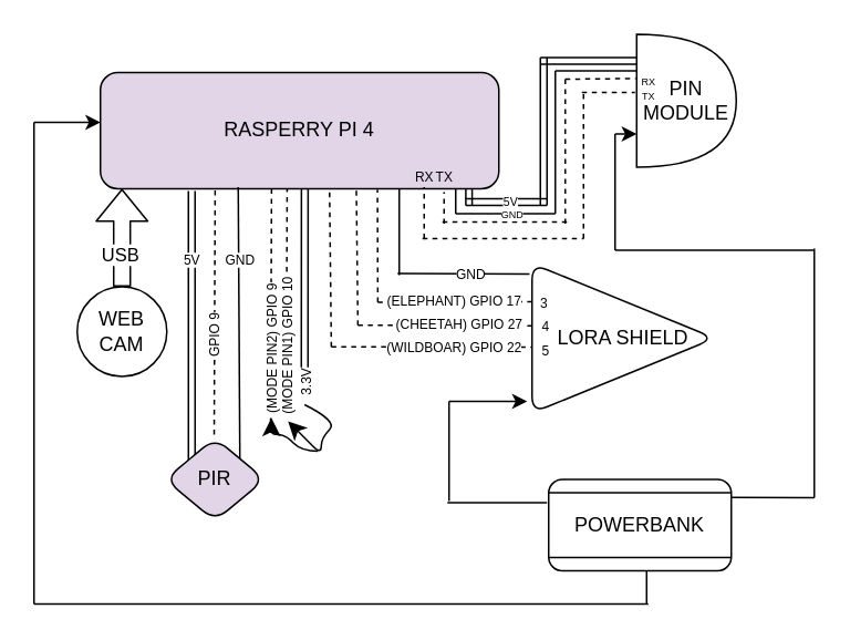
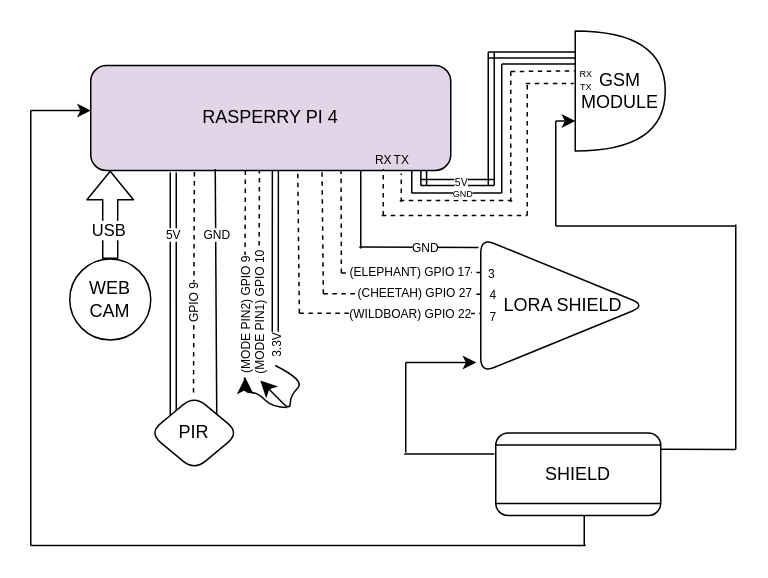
  <mxCell id="0" />
  <mxCell id="1" parent="0" />
  <mxCell id="2" value="" style="endArrow=none;dashed=1;html=1;rounded=1;entryX=0.038;entryY=0.569;entryDx=0;entryDy=0;entryPerimeter=0;labelBackgroundColor=none;fontColor=default;" parent="1" edge="1"><mxGeometry width="50" height="50" relative="1" as="geometry"><mxPoint x="215.08" y="195.17" as="sourcePoint" /><mxPoint x="323.26" y="195.54" as="targetPoint" /></mxGeometry></mxCell>
  <mxCell id="3" value="(CHEETAH) GPIO 27" style="edgeLabel;html=1;align=center;verticalAlign=middle;resizable=0;points=[];fontSize=8;rounded=1;labelBackgroundColor=default;" parent="2" vertex="1" connectable="0"><mxGeometry x="0.237" y="-1" relative="1" as="geometry"><mxPoint x="-7" y="-2" as="offset" /></mxGeometry></mxCell>
  <mxCell id="4" value="LORA SHIELD" style="triangle;whiteSpace=wrap;html=1;rotation=0;rounded=1;labelBackgroundColor=none;" parent="1" vertex="1"><mxGeometry x="320" y="158" width="110" height="90" as="geometry" /></mxCell>
  <mxCell id="5" value="RASPERRY PI 4" style="rounded=1;whiteSpace=wrap;html=1;labelBackgroundColor=none;fillColor=#e1d5e7;" parent="1" vertex="1"><mxGeometry x="60" y="43" width="240" height="70" as="geometry" /></mxCell>
  <mxCell id="6" value="WEB CAM" style="ellipse;whiteSpace=wrap;html=1;aspect=fixed;rounded=1;labelBackgroundColor=none;" parent="1" vertex="1"><mxGeometry x="46" y="172" width="54" height="54" as="geometry" /></mxCell>
- <mxCell id="7" value="POWERBANK" style="shape=process;whiteSpace=wrap;html=1;backgroundOutline=1;direction=south;rounded=1;labelBackgroundColor=none;" parent="1" vertex="1"><mxGeometry x="330" y="288" width="110" height="55" as="geometry" /></mxCell>
+ <mxCell id="7" value="SHIELD" style="shape=process;whiteSpace=wrap;html=1;backgroundOutline=1;direction=south;rounded=1;labelBackgroundColor=none;" parent="1" vertex="1"><mxGeometry x="330" y="288" width="110" height="55" as="geometry" /></mxCell>
  <mxCell id="8" value="" style="shape=flexArrow;endArrow=classic;html=1;rounded=1;entryX=0.104;entryY=1;entryDx=0;entryDy=0;entryPerimeter=0;exitX=0.5;exitY=0;exitDx=0;exitDy=0;labelBackgroundColor=none;fontColor=default;" parent="1" source="6" edge="1"><mxGeometry width="50" height="50" relative="1" as="geometry"><mxPoint x="68" y="203" as="sourcePoint" /><mxPoint x="72.96" y="113" as="targetPoint" /></mxGeometry></mxCell>
  <mxCell id="9" value="USB" style="edgeLabel;html=1;align=center;verticalAlign=middle;resizable=0;points=[];rounded=1;labelBackgroundColor=default;" parent="8" vertex="1" connectable="0"><mxGeometry x="-0.311" y="4" relative="1" as="geometry"><mxPoint x="3" as="offset" /></mxGeometry></mxCell>
  <mxCell id="10" value="" style="endArrow=none;dashed=1;html=1;rounded=1;entryX=0.895;entryY=0.989;entryDx=0;entryDy=0;entryPerimeter=0;labelBackgroundColor=none;fontColor=default;" parent="1" edge="1"><mxGeometry width="50" height="50" relative="1" as="geometry"><mxPoint x="227.08" y="181.33" as="sourcePoint" /><mxPoint x="226.88" y="113.56" as="targetPoint" /></mxGeometry></mxCell>
  <mxCell id="11" value="" style="endArrow=none;dashed=1;html=1;rounded=1;labelBackgroundColor=none;fontColor=default;" parent="1" edge="1"><mxGeometry width="50" height="50" relative="1" as="geometry"><mxPoint x="227.08" y="181.33" as="sourcePoint" /><mxPoint x="320" y="181" as="targetPoint" /></mxGeometry></mxCell>
  <mxCell id="12" value="(ELEPHANT) GPIO 17" style="edgeLabel;html=1;align=center;verticalAlign=middle;resizable=0;points=[];fontSize=8;rounded=1;labelBackgroundColor=default;" parent="11" vertex="1" connectable="0"><mxGeometry x="-0.507" y="1" relative="1" as="geometry"><mxPoint x="22" as="offset" /></mxGeometry></mxCell>
  <mxCell id="13" value="" style="endArrow=none;dashed=1;html=1;rounded=1;entryX=0.842;entryY=0.981;entryDx=0;entryDy=0;entryPerimeter=0;labelBackgroundColor=none;fontColor=default;" parent="1" edge="1"><mxGeometry width="50" height="50" relative="1" as="geometry"><mxPoint x="215.08" y="195.17" as="sourcePoint" /><mxPoint x="214.16" y="113" as="targetPoint" /></mxGeometry></mxCell>
- <mxCell id="14" value="PIN MODULE" style="shape=or;whiteSpace=wrap;html=1;direction=east;rounded=1;labelBackgroundColor=none;" parent="1" vertex="1"><mxGeometry x="383" y="20" width="60" height="80" as="geometry" /></mxCell>
+ <mxCell id="14" value="GSM MODULE" style="shape=or;whiteSpace=wrap;html=1;direction=east;rounded=1;labelBackgroundColor=none;" parent="1" vertex="1"><mxGeometry x="383" y="20" width="60" height="80" as="geometry" /></mxCell>
  <mxCell id="15" value="" style="endArrow=none;dashed=1;html=1;rounded=1;labelBackgroundColor=none;fontColor=default;" parent="1" edge="1"><mxGeometry width="50" height="50" relative="1" as="geometry"><mxPoint x="199.08" y="208.17" as="sourcePoint" /><mxPoint x="198" y="114" as="targetPoint" /></mxGeometry></mxCell>
  <mxCell id="16" value="" style="endArrow=none;dashed=1;html=1;rounded=1;entryX=0.027;entryY=0.711;entryDx=0;entryDy=0;entryPerimeter=0;labelBackgroundColor=none;fontColor=default;" parent="1" edge="1"><mxGeometry width="50" height="50" relative="1" as="geometry"><mxPoint x="199.08" y="208.17" as="sourcePoint" /><mxPoint x="320.05" y="208.32" as="targetPoint" /></mxGeometry></mxCell>
  <mxCell id="17" value="(WILDBOAR) GPIO 22" style="edgeLabel;html=1;align=center;verticalAlign=middle;resizable=0;points=[];fontSize=8;rounded=1;labelBackgroundColor=default;" parent="16" vertex="1" connectable="0"><mxGeometry x="-0.472" y="-2" relative="1" as="geometry"><mxPoint x="41" y="-2" as="offset" /></mxGeometry></mxCell>
  <mxCell id="18" value="" style="endArrow=none;dashed=1;html=1;rounded=1;labelBackgroundColor=none;fontColor=default;" parent="1" edge="1"><mxGeometry width="50" height="50" relative="1" as="geometry"><mxPoint x="255" y="143" as="sourcePoint" /><mxPoint x="255" y="112" as="targetPoint" /></mxGeometry></mxCell>
  <mxCell id="19" value="" style="endArrow=none;dashed=1;html=1;rounded=1;entryX=-0.008;entryY=0.108;entryDx=0;entryDy=0;entryPerimeter=0;labelBackgroundColor=none;fontColor=default;" parent="1" edge="1"><mxGeometry width="50" height="50" relative="1" as="geometry"><mxPoint x="340" y="47" as="sourcePoint" /><mxPoint x="382.52" y="46.64" as="targetPoint" /></mxGeometry></mxCell>
  <mxCell id="20" value="" style="endArrow=none;dashed=1;html=1;rounded=1;labelBackgroundColor=none;fontColor=default;" parent="1" edge="1"><mxGeometry width="50" height="50" relative="1" as="geometry"><mxPoint x="340" y="134" as="sourcePoint" /><mxPoint x="340" y="45" as="targetPoint" /></mxGeometry></mxCell>
  <mxCell id="21" value="" style="endArrow=none;dashed=1;html=1;rounded=1;labelBackgroundColor=none;fontColor=default;" parent="1" edge="1"><mxGeometry width="50" height="50" relative="1" as="geometry"><mxPoint x="350" y="55" as="sourcePoint" /><mxPoint x="382" y="55" as="targetPoint" /></mxGeometry></mxCell>
  <mxCell id="22" value="" style="endArrow=none;dashed=1;html=1;rounded=1;labelBackgroundColor=none;fontColor=default;" parent="1" edge="1"><mxGeometry width="50" height="50" relative="1" as="geometry"><mxPoint x="351" y="143" as="sourcePoint" /><mxPoint x="351" y="54" as="targetPoint" /></mxGeometry></mxCell>
  <mxCell id="23" value="" style="endArrow=none;html=1;rounded=1;entryX=0.75;entryY=1;entryDx=0;entryDy=0;labelBackgroundColor=none;fontColor=default;" parent="1" target="5" edge="1"><mxGeometry width="50" height="50" relative="1" as="geometry"><mxPoint x="240" y="165" as="sourcePoint" /><mxPoint x="290" y="73" as="targetPoint" /></mxGeometry></mxCell>
  <mxCell id="24" value="" style="endArrow=none;html=1;rounded=1;entryX=-0.005;entryY=0.17;entryDx=0;entryDy=0;entryPerimeter=0;labelBackgroundColor=none;fontColor=default;" parent="1" edge="1"><mxGeometry width="50" height="50" relative="1" as="geometry"><mxPoint x="239" y="164" as="sourcePoint" /><mxPoint x="318.45" y="164.3" as="targetPoint" /></mxGeometry></mxCell>
  <mxCell id="25" value="GND" style="edgeLabel;html=1;align=center;verticalAlign=middle;resizable=0;points=[];fontSize=8;rounded=1;labelBackgroundColor=default;" parent="24" vertex="1" connectable="0"><mxGeometry x="0.108" relative="1" as="geometry"><mxPoint as="offset" /></mxGeometry></mxCell>
  <mxCell id="26" value="" style="endArrow=none;dashed=1;html=1;rounded=1;labelBackgroundColor=none;fontColor=default;" parent="1" edge="1"><mxGeometry width="50" height="50" relative="1" as="geometry"><mxPoint x="267" y="134" as="sourcePoint" /><mxPoint x="267" y="115" as="targetPoint" /></mxGeometry></mxCell>
  <mxCell id="27" value="TX" style="edgeLabel;html=1;align=center;verticalAlign=middle;resizable=0;points=[];fontSize=8;rounded=1;labelBackgroundColor=none;" parent="26" vertex="1" connectable="0"><mxGeometry x="0.579" y="1" relative="1" as="geometry"><mxPoint y="-14" as="offset" /></mxGeometry></mxCell>
  <mxCell id="28" value="" style="endArrow=none;dashed=1;html=1;rounded=1;labelBackgroundColor=none;fontColor=default;" parent="1" edge="1"><mxGeometry width="50" height="50" relative="1" as="geometry"><mxPoint x="266" y="133" as="sourcePoint" /><mxPoint x="341" y="133" as="targetPoint" /></mxGeometry></mxCell>
  <mxCell id="29" value="" style="endArrow=none;dashed=1;html=1;rounded=1;labelBackgroundColor=none;fontColor=default;" parent="1" edge="1"><mxGeometry width="50" height="50" relative="1" as="geometry"><mxPoint x="254" y="143" as="sourcePoint" /><mxPoint x="351" y="143" as="targetPoint" /></mxGeometry></mxCell>
  <mxCell id="30" value="" style="shape=link;html=1;rounded=1;labelBackgroundColor=none;fontColor=default;" parent="1" edge="1"><mxGeometry width="100" relative="1" as="geometry"><mxPoint x="325" y="36" as="sourcePoint" /><mxPoint x="383" y="36" as="targetPoint" /></mxGeometry></mxCell>
  <mxCell id="31" value="" style="shape=link;html=1;rounded=1;width=-3.793;labelBackgroundColor=none;fontColor=default;" parent="1" edge="1"><mxGeometry width="100" relative="1" as="geometry"><mxPoint x="282" y="123" as="sourcePoint" /><mxPoint x="282" y="113" as="targetPoint" /></mxGeometry></mxCell>
  <mxCell id="32" value="" style="shape=link;html=1;rounded=1;labelBackgroundColor=none;fontColor=default;" parent="1" edge="1"><mxGeometry width="100" relative="1" as="geometry"><mxPoint x="327" y="123" as="sourcePoint" /><mxPoint x="327" y="34" as="targetPoint" /></mxGeometry></mxCell>
  <mxCell id="33" value="" style="shape=link;html=1;rounded=1;labelBackgroundColor=none;fontColor=default;" parent="1" edge="1"><mxGeometry width="100" relative="1" as="geometry"><mxPoint x="280" y="121" as="sourcePoint" /><mxPoint x="329" y="121" as="targetPoint" /></mxGeometry></mxCell>
  <mxCell id="34" value="5V" style="edgeLabel;html=1;align=center;verticalAlign=middle;resizable=0;points=[];fontSize=7;rounded=1;labelBackgroundColor=default;" parent="33" vertex="1" connectable="0"><mxGeometry x="0.143" y="1" relative="1" as="geometry"><mxPoint x="-2" y="1" as="offset" /></mxGeometry></mxCell>
  <mxCell id="35" value="" style="endArrow=none;dashed=1;html=1;rounded=1;exitX=0.417;exitY=1.014;exitDx=0;exitDy=0;exitPerimeter=0;labelBackgroundColor=none;fontColor=default;" parent="1" edge="1"><mxGeometry width="50" height="50" relative="1" as="geometry"><mxPoint x="129.08" y="113.98" as="sourcePoint" /><mxPoint x="128.5" y="263" as="targetPoint" /></mxGeometry></mxCell>
  <mxCell id="36" value="GPIO 9" style="edgeLabel;html=1;align=center;verticalAlign=middle;resizable=0;points=[];fontSize=8;rotation=-90;rounded=1;labelBackgroundColor=default;" parent="35" vertex="1" connectable="0"><mxGeometry x="0.181" y="1" relative="1" as="geometry"><mxPoint x="-1" as="offset" /></mxGeometry></mxCell>
  <mxCell id="37" value="" style="endArrow=none;html=1;rounded=1;labelBackgroundColor=none;fontColor=default;" parent="1" edge="1"><mxGeometry width="50" height="50" relative="1" as="geometry"><mxPoint x="274" y="128" as="sourcePoint" /><mxPoint x="274" y="113" as="targetPoint" /></mxGeometry></mxCell>
  <mxCell id="38" value="" style="endArrow=none;html=1;rounded=1;labelBackgroundColor=none;fontColor=default;" parent="1" edge="1"><mxGeometry width="50" height="50" relative="1" as="geometry"><mxPoint x="274" y="128" as="sourcePoint" /><mxPoint x="334" y="128" as="targetPoint" /></mxGeometry></mxCell>
  <mxCell id="39" value="GND" style="edgeLabel;html=1;align=center;verticalAlign=middle;resizable=0;points=[];fontSize=6;rounded=1;labelBackgroundColor=default;" parent="38" vertex="1" connectable="0"><mxGeometry x="-0.467" y="-1" relative="1" as="geometry"><mxPoint x="17" y="-1" as="offset" /></mxGeometry></mxCell>
  <mxCell id="40" value="" style="endArrow=none;html=1;rounded=1;labelBackgroundColor=none;fontColor=default;" parent="1" edge="1"><mxGeometry width="50" height="50" relative="1" as="geometry"><mxPoint x="334" y="42" as="sourcePoint" /><mxPoint x="383" y="42" as="targetPoint" /></mxGeometry></mxCell>
  <mxCell id="41" value="" style="endArrow=none;html=1;rounded=1;labelBackgroundColor=none;fontColor=default;" parent="1" edge="1"><mxGeometry width="50" height="50" relative="1" as="geometry"><mxPoint x="334" y="128" as="sourcePoint" /><mxPoint x="334" y="42" as="targetPoint" /></mxGeometry></mxCell>
  <mxCell id="42" value="" style="endArrow=none;dashed=1;html=1;rounded=1;labelBackgroundColor=none;fontColor=default;" parent="1" edge="1"><mxGeometry width="50" height="50" relative="1" as="geometry"><mxPoint x="172" y="223" as="sourcePoint" /><mxPoint x="172.46" y="113" as="targetPoint" /></mxGeometry></mxCell>
  <mxCell id="43" value="(MODE PIN1) GPIO 10" style="edgeLabel;html=1;align=center;verticalAlign=middle;resizable=0;points=[];fontSize=8;rotation=-90;rounded=1;labelBackgroundColor=default;" parent="42" vertex="1" connectable="0"><mxGeometry x="-0.216" y="-1" relative="1" as="geometry"><mxPoint x="-1" y="29" as="offset" /></mxGeometry></mxCell>
  <mxCell id="44" value="RX" style="edgeLabel;html=1;align=center;verticalAlign=middle;resizable=0;points=[];fontSize=8;rounded=1;labelBackgroundColor=none;" parent="1" vertex="1" connectable="0"><mxGeometry x="254" y="105" as="geometry"><mxPoint as="offset" /></mxGeometry></mxCell>
  <mxCell id="45" value="RX" style="edgeLabel;html=1;align=center;verticalAlign=middle;resizable=0;points=[];fontSize=6;rounded=1;labelBackgroundColor=none;" parent="1" vertex="1" connectable="0"><mxGeometry x="273" y="80" as="geometry"><mxPoint x="116" y="-32" as="offset" /></mxGeometry></mxCell>
  <mxCell id="46" value="" style="endArrow=classic;html=1;rounded=1;labelBackgroundColor=none;fontColor=default;" parent="1" edge="1"><mxGeometry width="50" height="50" relative="1" as="geometry"><mxPoint x="270" y="241" as="sourcePoint" /><mxPoint x="317" y="241" as="targetPoint" /></mxGeometry></mxCell>
  <mxCell id="47" value="" style="endArrow=none;html=1;rounded=1;labelBackgroundColor=none;fontColor=default;" parent="1" edge="1"><mxGeometry width="50" height="50" relative="1" as="geometry"><mxPoint x="270" y="301" as="sourcePoint" /><mxPoint x="270" y="241" as="targetPoint" /></mxGeometry></mxCell>
  <mxCell id="48" value="" style="endArrow=none;html=1;rounded=1;labelBackgroundColor=none;fontColor=default;" parent="1" edge="1"><mxGeometry width="50" height="50" relative="1" as="geometry"><mxPoint x="269" y="302" as="sourcePoint" /><mxPoint x="329" y="302" as="targetPoint" /></mxGeometry></mxCell>
  <mxCell id="49" value="" style="endArrow=classic;html=1;rounded=1;entryX=0;entryY=0.75;entryDx=0;entryDy=0;entryPerimeter=0;labelBackgroundColor=none;fontColor=default;" parent="1" target="14" edge="1"><mxGeometry width="50" height="50" relative="1" as="geometry"><mxPoint x="370" y="80" as="sourcePoint" /><mxPoint x="200" y="203" as="targetPoint" /></mxGeometry></mxCell>
  <mxCell id="50" value="" style="endArrow=none;html=1;rounded=1;labelBackgroundColor=none;fontColor=default;" parent="1" edge="1"><mxGeometry width="50" height="50" relative="1" as="geometry"><mxPoint x="370" y="150" as="sourcePoint" /><mxPoint x="370" y="80" as="targetPoint" /></mxGeometry></mxCell>
  <mxCell id="51" value="" style="endArrow=none;html=1;rounded=1;labelBackgroundColor=none;fontColor=default;" parent="1" edge="1"><mxGeometry width="50" height="50" relative="1" as="geometry"><mxPoint x="490" y="150" as="sourcePoint" /><mxPoint x="370" y="150" as="targetPoint" /></mxGeometry></mxCell>
  <mxCell id="52" value="" style="endArrow=none;html=1;rounded=1;labelBackgroundColor=none;fontColor=default;" parent="1" edge="1"><mxGeometry width="50" height="50" relative="1" as="geometry"><mxPoint x="490" y="299" as="sourcePoint" /><mxPoint x="490" y="149" as="targetPoint" /></mxGeometry></mxCell>
  <mxCell id="53" value="" style="endArrow=none;html=1;rounded=1;exitX=0.25;exitY=0;exitDx=0;exitDy=0;labelBackgroundColor=none;fontColor=default;" parent="1" edge="1"><mxGeometry width="50" height="50" relative="1" as="geometry"><mxPoint x="440" y="298.75" as="sourcePoint" /><mxPoint x="490" y="299" as="targetPoint" /></mxGeometry></mxCell>
  <mxCell id="54" value="" style="endArrow=classic;html=1;rounded=1;labelBackgroundColor=none;fontColor=default;" parent="1" edge="1"><mxGeometry width="50" height="50" relative="1" as="geometry"><mxPoint x="20" y="73" as="sourcePoint" /><mxPoint x="60" y="73" as="targetPoint" /></mxGeometry></mxCell>
  <mxCell id="55" value="" style="endArrow=none;html=1;rounded=1;labelBackgroundColor=none;fontColor=default;" parent="1" edge="1"><mxGeometry width="50" height="50" relative="1" as="geometry"><mxPoint x="20" y="363" as="sourcePoint" /><mxPoint x="20" y="73" as="targetPoint" /></mxGeometry></mxCell>
  <mxCell id="56" value="" style="endArrow=none;html=1;rounded=1;labelBackgroundColor=none;fontColor=default;" parent="1" edge="1"><mxGeometry width="50" height="50" relative="1" as="geometry"><mxPoint x="20" y="363" as="sourcePoint" /><mxPoint x="390" y="363" as="targetPoint" /></mxGeometry></mxCell>
  <mxCell id="57" value="" style="endArrow=none;html=1;rounded=1;entryX=1;entryY=0.5;entryDx=0;entryDy=0;labelBackgroundColor=none;fontColor=default;" parent="1" edge="1"><mxGeometry width="50" height="50" relative="1" as="geometry"><mxPoint x="389" y="363" as="sourcePoint" /><mxPoint x="389" y="343" as="targetPoint" /></mxGeometry></mxCell>
  <mxCell id="58" value="" style="shape=link;html=1;rounded=1;exitX=0.325;exitY=1.019;exitDx=0;exitDy=0;exitPerimeter=0;entryX=0.267;entryY=0.4;entryDx=0;entryDy=0;entryPerimeter=0;labelBackgroundColor=none;fontColor=default;" parent="1" target="60" edge="1"><mxGeometry width="100" relative="1" as="geometry"><mxPoint x="115" y="114.33" as="sourcePoint" /><mxPoint x="115" y="272" as="targetPoint" /></mxGeometry></mxCell>
  <mxCell id="59" value="5V" style="edgeLabel;html=1;align=center;verticalAlign=middle;resizable=0;points=[];fontSize=8;rounded=1;labelBackgroundColor=default;" parent="58" vertex="1" connectable="0"><mxGeometry x="-0.511" y="-1" relative="1" as="geometry"><mxPoint as="offset" /></mxGeometry></mxCell>
- <mxCell id="60" value="PIR" style="rhombus;whiteSpace=wrap;html=1;rounded=1;labelBackgroundColor=none;fillColor=#e1d5e7;" parent="1" vertex="1"><mxGeometry x="99" y="263" width="60" height="50" as="geometry" /></mxCell>
+ <mxCell id="60" value="PIR" style="rhombus;whiteSpace=wrap;html=1;rounded=1;labelBackgroundColor=none;" parent="1" vertex="1"><mxGeometry x="99" y="263" width="60" height="50" as="geometry" /></mxCell>
  <mxCell id="61" value="" style="endArrow=none;html=1;rounded=1;exitX=1;exitY=0;exitDx=0;exitDy=0;labelBackgroundColor=none;fontColor=default;" parent="1" source="60" edge="1"><mxGeometry width="50" height="50" relative="1" as="geometry"><mxPoint x="97" y="163" as="sourcePoint" /><mxPoint x="143" y="112" as="targetPoint" /></mxGeometry></mxCell>
  <mxCell id="62" value="GND" style="edgeLabel;html=1;align=center;verticalAlign=middle;resizable=0;points=[];fontSize=8;rounded=1;labelBackgroundColor=default;" parent="61" vertex="1" connectable="0"><mxGeometry x="0.424" y="-1" relative="1" as="geometry"><mxPoint x="-1" y="-4" as="offset" /></mxGeometry></mxCell>
  <mxCell id="63" value="3" style="edgeLabel;html=1;align=center;verticalAlign=middle;resizable=0;points=[];fontSize=8;rounded=1;labelBackgroundColor=none;" parent="1" vertex="1" connectable="0"><mxGeometry x="256" y="113" as="geometry"><mxPoint x="70" y="68" as="offset" /></mxGeometry></mxCell>
  <mxCell id="64" value="4" style="edgeLabel;html=1;align=center;verticalAlign=middle;resizable=0;points=[];fontSize=8;rounded=1;labelBackgroundColor=none;" parent="1" vertex="1" connectable="0"><mxGeometry x="257" y="127" as="geometry"><mxPoint x="70" y="68" as="offset" /></mxGeometry></mxCell>
- <mxCell id="65" value="5" style="edgeLabel;html=1;align=center;verticalAlign=middle;resizable=0;points=[];fontSize=8;rounded=1;labelBackgroundColor=none;" parent="1" vertex="1" connectable="0"><mxGeometry x="257" y="142" as="geometry"><mxPoint x="70" y="68" as="offset" /></mxGeometry></mxCell>
+ <mxCell id="65" value="7" style="edgeLabel;html=1;align=center;verticalAlign=middle;resizable=0;points=[];fontSize=8;rounded=1;labelBackgroundColor=none;" parent="1" vertex="1" connectable="0"><mxGeometry x="257" y="142" as="geometry"><mxPoint x="70" y="68" as="offset" /></mxGeometry></mxCell>
  <mxCell id="66" value="" style="shape=link;html=1;rounded=1;fontSize=12;startSize=8;endSize=8;curved=1;entryX=0.542;entryY=1;entryDx=0;entryDy=0;entryPerimeter=0;labelBackgroundColor=none;fontColor=default;" parent="1" edge="1"><mxGeometry width="100" relative="1" as="geometry"><mxPoint x="183" y="233" as="sourcePoint" /><mxPoint x="183.08" y="113" as="targetPoint" /></mxGeometry></mxCell>
  <mxCell id="67" value="3.3V" style="edgeLabel;html=1;align=center;verticalAlign=middle;resizable=0;points=[];fontSize=8;rotation=-90;rounded=1;labelBackgroundColor=default;" parent="66" vertex="1" connectable="0"><mxGeometry x="-0.75" y="-2" relative="1" as="geometry"><mxPoint x="-2" y="13" as="offset" /></mxGeometry></mxCell>
  <mxCell id="68" value="" style="curved=1;endArrow=classic;html=1;rounded=1;fontSize=12;startSize=8;endSize=8;labelBackgroundColor=none;fontColor=default;" parent="1" edge="1"><mxGeometry width="50" height="50" relative="1" as="geometry"><mxPoint x="183" y="243" as="sourcePoint" /><mxPoint x="173" y="253" as="targetPoint" /><Array as="points"><mxPoint x="203" y="253" /><mxPoint x="193" y="263" /><mxPoint x="193" y="273" /><mxPoint x="183" y="263" /></Array></mxGeometry></mxCell>
  <mxCell id="69" value="TX" style="edgeLabel;html=1;align=center;verticalAlign=middle;resizable=0;points=[];fontSize=6;rounded=1;labelBackgroundColor=default;" parent="1" vertex="1" connectable="0"><mxGeometry x="277" y="131" as="geometry"><mxPoint x="112" y="-74" as="offset" /></mxGeometry></mxCell>
  <mxCell id="70" value="" style="endArrow=none;dashed=1;html=1;rounded=1;exitX=0.417;exitY=1.014;exitDx=0;exitDy=0;exitPerimeter=0;labelBackgroundColor=none;fontColor=default;" edge="1" parent="1"><mxGeometry width="50" height="50" relative="1" as="geometry"><mxPoint x="163.08" y="112.98" as="sourcePoint" /><mxPoint x="162.5" y="262" as="targetPoint" /></mxGeometry></mxCell>
  <mxCell id="71" value="(MODE PIN2) GPIO 9" style="edgeLabel;html=1;align=center;verticalAlign=middle;resizable=0;points=[];fontSize=8;rotation=-90;rounded=1;labelBackgroundColor=default;" vertex="1" connectable="0" parent="1"><mxGeometry x="163.181" y="210.671" as="geometry" /></mxCell>
  <mxCell id="72" value="" style="curved=1;endArrow=classic;html=1;rounded=1;fontSize=12;startSize=8;endSize=8;labelBackgroundColor=none;fontColor=default;" edge="1" parent="1"><mxGeometry width="50" height="50" relative="1" as="geometry"><mxPoint x="191" y="271" as="sourcePoint" /><mxPoint x="163" y="251" as="targetPoint" /><Array as="points"><mxPoint x="181.18" y="271" /><mxPoint x="171.18" y="261" /><mxPoint x="163" y="261" /></Array></mxGeometry></mxCell>
